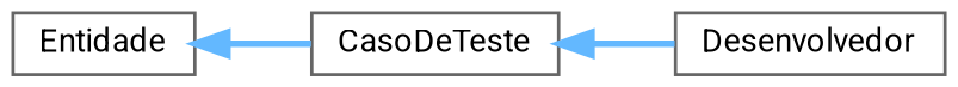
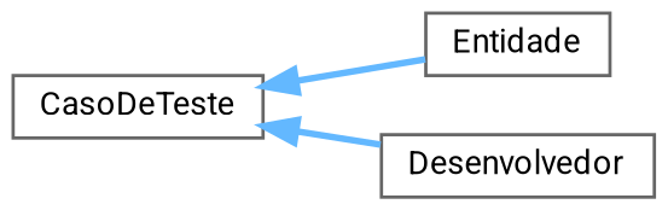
  digraph {
    fontname=Roboto
    rankdir=LR
    node [color=grey40 fillcolor=white fontname=Roboto fontsize=10 shape=box style=filled]
    edge [color=steelblue1 dir=back fontname=Roboto fontsize=10 labelfontname=Helvetica labelfontsize=10 style=bold]
    n1 [height=0.2 label=Entidade width=0.4]
    n2 [height=0.2 label=CasoDeTeste width=0.4]
    n3 [height=0.2 label=Desenvolvedor width=0.4]
-   n1 -> n2
+   n2 -> n1
    n2 -> n3
  }
